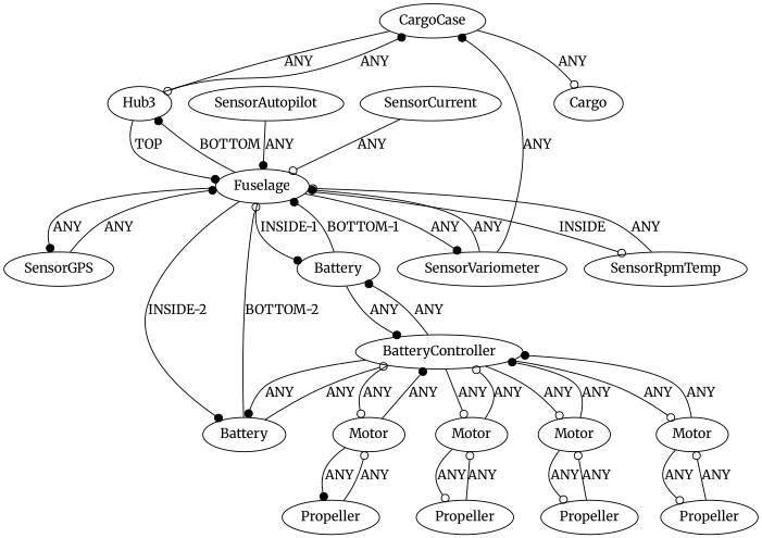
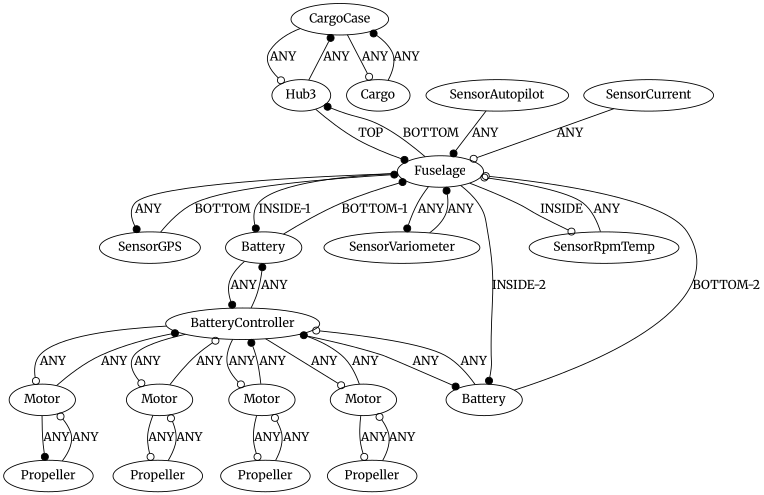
  digraph {
    fontname=Merriweather
    node [fontname=Merriweather]
    edge [arrowhead=odot fontname=Merriweather]
    n1 [instance=CargoCase_instance_1 label=CargoCase]
    n2 [instance=Hub3_instance_4 label=Hub3]
    n3 [instance=Cargo_instance_1 label=Cargo]
    n4 [instance=Fuselage_instance_1 label=Fuselage]
    n5 [instance=SensorGPS_instance_1 label=SensorGPS]
    n6 [instance=Battery_instance_1 label=Battery]
    n7 [instance=SensorVariometer_instance_1 label=SensorVariometer]
    n8 [instance=Battery_instance_2 label=Battery]
    n9 [instance=SensorRpmTemp_instance_1 label=SensorRpmTemp]
    n10 [instance=SensorAutopilot_instance_1 label=SensorAutopilot]
    n11 [instance=BatteryController_instance_1 label=BatteryController]
    n12 [instance=SensorCurrent_instance_1 label=SensorCurrent]
    n13 [instance=Motor_instance_1 label=Motor]
    n14 [instance=Propeller_instance_1 label=Propeller]
    n15 [instance=Motor_instance_2 label=Motor]
    n16 [instance=Motor_instance_3 label=Motor]
    n17 [instance=Motor_instance_4 label=Motor]
    n18 [instance=Propeller_instance_2 label=Propeller]
    n19 [instance=Propeller_instance_3 label=Propeller]
    n20 [instance=Propeller_instance_4 label=Propeller]
    n1 -> n2 [label=ANY]
    n1 -> n3 [label=ANY]
    n2 -> n1 [arrowhead=dot label=ANY]
    n2 -> n4 [arrowhead=dot label=TOP]
-   n7 -> n1 [arrowhead=dot label=ANY]
+   n3 -> n1 [arrowhead=dot label=ANY]
    n4 -> n2 [arrowhead=dot label=BOTTOM]
    n4 -> n5 [arrowhead=dot label=ANY]
    n4 -> n6 [arrowhead=dot label="INSIDE-1"]
    n4 -> n7 [arrowhead=dot label=ANY]
    n4 -> n8 [arrowhead=dot label="INSIDE-2"]
    n4 -> n9 [label=INSIDE]
-   n5 -> n4 [arrowhead=dot label=ANY]
+   n5 -> n4 [arrowhead=dot label=BOTTOM]
    n6 -> n4 [arrowhead=dot label="BOTTOM-1"]
    n6 -> n11 [arrowhead=dot label=ANY]
    n7 -> n4 [arrowhead=dot label=ANY]
    n8 -> n4 [label="BOTTOM-2"]
    n8 -> n11 [label=ANY]
    n9 -> n4 [label=ANY]
    n10 -> n4 [arrowhead=dot label=ANY]
    n11 -> n6 [arrowhead=dot label=ANY]
    n11 -> n8 [arrowhead=dot label=ANY]
    n11 -> n13 [label=ANY]
    n11 -> n15 [label=ANY]
    n11 -> n16 [label=ANY]
    n11 -> n17 [label=ANY]
    n12 -> n4 [label=ANY]
    n13 -> n11 [arrowhead=dot label=ANY]
    n13 -> n14 [arrowhead=dot label=ANY]
    n14 -> n13 [label=ANY]
    n15 -> n11 [label=ANY]
    n15 -> n18 [label=ANY]
    n16 -> n11 [arrowhead=dot label=ANY]
    n16 -> n19 [label=ANY]
    n17 -> n11 [arrowhead=dot label=ANY]
    n17 -> n20 [label=ANY]
    n18 -> n15 [label=ANY]
    n19 -> n16 [label=ANY]
    n20 -> n17 [label=ANY]
  }
